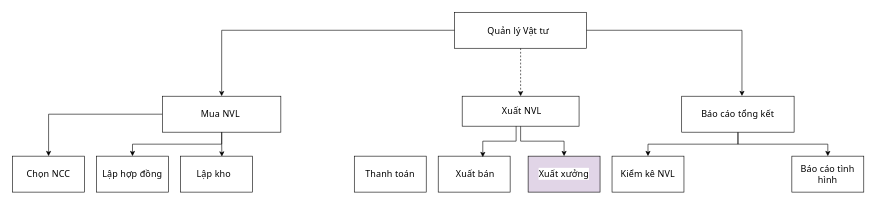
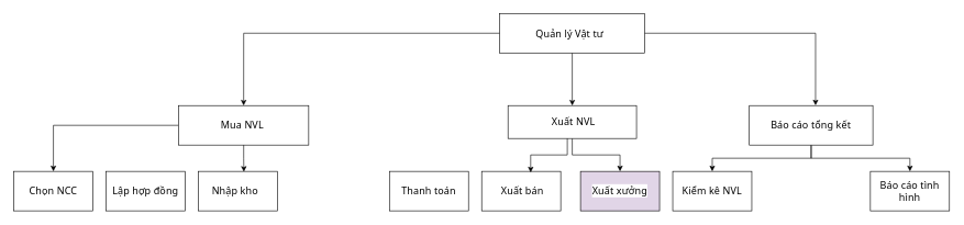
  <mxCell id="0" style=";html=1;" />
  <mxCell id="1" style=";html=1;" parent="0" />
- <mxCell id="2" style="edgeStyle=orthogonalEdgeStyle;rounded=0;orthogonalLoop=1;jettySize=auto;html=1;entryX=0.5;entryY=0;entryDx=0;entryDy=0;dashed=1;" edge="1" parent="1" source="4" target="15"><mxGeometry relative="1" as="geometry" /></mxCell>
+ <mxCell id="2" style="edgeStyle=orthogonalEdgeStyle;rounded=0;orthogonalLoop=1;jettySize=auto;html=1;entryX=0.5;entryY=0;entryDx=0;entryDy=0;" edge="1" parent="1" source="4" target="15"><mxGeometry relative="1" as="geometry" /></mxCell>
  <mxCell id="3" style="edgeStyle=orthogonalEdgeStyle;rounded=0;orthogonalLoop=1;jettySize=auto;html=1;entryX=0.5;entryY=0;entryDx=0;entryDy=0;" edge="1" parent="1" source="4" target="18"><mxGeometry relative="1" as="geometry" /></mxCell>
  <mxCell id="4" value="&lt;span style=&quot;font-family: SegoeuiPc, &amp;quot;Segoe UI&amp;quot;, &amp;quot;San Francisco&amp;quot;, &amp;quot;Helvetica Neue&amp;quot;, Helvetica, &amp;quot;Lucida Grande&amp;quot;, Roboto, Ubuntu, Tahoma, &amp;quot;Microsoft Sans Serif&amp;quot;, Arial, sans-serif; font-size: 15px; letter-spacing: 0.2px; text-align: start; white-space-collapse: preserve; background-color: rgb(255, 255, 255);&quot;&gt;&lt;font style=&quot;color: rgb(0, 0, 0);&quot;&gt;Quản lý Vật tư  &lt;/font&gt;&lt;/span&gt;" style="rounded=0;whiteSpace=wrap;html=1;strokeColor=#000000;" vertex="1" parent="1"><mxGeometry x="757.5" y="20" width="220" height="60" as="geometry" /></mxCell>
  <mxCell id="5" value="&lt;span style=&quot;font-family: SegoeuiPc, &amp;quot;Segoe UI&amp;quot;, &amp;quot;San Francisco&amp;quot;, &amp;quot;Helvetica Neue&amp;quot;, Helvetica, &amp;quot;Lucida Grande&amp;quot;, Roboto, Ubuntu, Tahoma, &amp;quot;Microsoft Sans Serif&amp;quot;, Arial, sans-serif; font-size: 15px; letter-spacing: 0.2px; text-align: start; white-space-collapse: preserve; background-color: rgb(255, 255, 255);&quot;&gt;&lt;font style=&quot;color: rgb(0, 0, 0);&quot;&gt;Báo cáo tình hình&lt;/font&gt;&lt;/span&gt;" style="rounded=0;whiteSpace=wrap;html=1;" vertex="1" parent="1"><mxGeometry x="1320" y="260" width="120" height="60" as="geometry" /></mxCell>
  <mxCell id="6" value="&lt;span style=&quot;font-family: SegoeuiPc, &amp;quot;Segoe UI&amp;quot;, &amp;quot;San Francisco&amp;quot;, &amp;quot;Helvetica Neue&amp;quot;, Helvetica, &amp;quot;Lucida Grande&amp;quot;, Roboto, Ubuntu, Tahoma, &amp;quot;Microsoft Sans Serif&amp;quot;, Arial, sans-serif; font-size: 15px; letter-spacing: 0.2px; text-align: start; white-space-collapse: preserve; background-color: rgb(255, 255, 255);&quot;&gt;&lt;font style=&quot;color: rgb(0, 0, 0);&quot;&gt; Xuất bán&lt;/font&gt;&lt;/span&gt;" style="rounded=0;whiteSpace=wrap;html=1;" vertex="1" parent="1"><mxGeometry x="730" y="260" width="120" height="60" as="geometry" /></mxCell>
- <mxCell id="7" value="&lt;span style=&quot;font-family: SegoeuiPc, &amp;quot;Segoe UI&amp;quot;, &amp;quot;San Francisco&amp;quot;, &amp;quot;Helvetica Neue&amp;quot;, Helvetica, &amp;quot;Lucida Grande&amp;quot;, Roboto, Ubuntu, Tahoma, &amp;quot;Microsoft Sans Serif&amp;quot;, Arial, sans-serif; font-size: 15px; letter-spacing: 0.2px; text-align: start; white-space-collapse: preserve; background-color: rgb(255, 255, 255);&quot;&gt;&lt;font style=&quot;color: rgb(0, 0, 0);&quot;&gt;Lập kho  &lt;/font&gt;&lt;/span&gt;" style="rounded=0;whiteSpace=wrap;html=1;" vertex="1" parent="1"><mxGeometry x="300" y="260" width="120" height="60" as="geometry" /></mxCell>
+ <mxCell id="7" value="&lt;span style=&quot;font-family: SegoeuiPc, &amp;quot;Segoe UI&amp;quot;, &amp;quot;San Francisco&amp;quot;, &amp;quot;Helvetica Neue&amp;quot;, Helvetica, &amp;quot;Lucida Grande&amp;quot;, Roboto, Ubuntu, Tahoma, &amp;quot;Microsoft Sans Serif&amp;quot;, Arial, sans-serif; font-size: 15px; letter-spacing: 0.2px; text-align: start; white-space-collapse: preserve; background-color: rgb(255, 255, 255);&quot;&gt;&lt;font style=&quot;color: rgb(0, 0, 0);&quot;&gt;Nhập kho  &lt;/font&gt;&lt;/span&gt;" style="rounded=0;whiteSpace=wrap;html=1;" vertex="1" parent="1"><mxGeometry x="300" y="260" width="120" height="60" as="geometry" /></mxCell>
  <mxCell id="8" value="&lt;span style=&quot;font-family: SegoeuiPc, &amp;quot;Segoe UI&amp;quot;, &amp;quot;San Francisco&amp;quot;, &amp;quot;Helvetica Neue&amp;quot;, Helvetica, &amp;quot;Lucida Grande&amp;quot;, Roboto, Ubuntu, Tahoma, &amp;quot;Microsoft Sans Serif&amp;quot;, Arial, sans-serif; font-size: 15px; letter-spacing: 0.2px; text-align: start; white-space-collapse: preserve; background-color: rgb(255, 255, 255);&quot;&gt;&lt;font style=&quot;color: rgb(0, 0, 0);&quot;&gt; Thanh toán &lt;/font&gt;&lt;/span&gt;" style="rounded=0;whiteSpace=wrap;html=1;" vertex="1" parent="1"><mxGeometry x="590" y="260" width="120" height="60" as="geometry" /></mxCell>
  <mxCell id="9" value="&lt;span style=&quot;font-family: SegoeuiPc, &amp;quot;Segoe UI&amp;quot;, &amp;quot;San Francisco&amp;quot;, &amp;quot;Helvetica Neue&amp;quot;, Helvetica, &amp;quot;Lucida Grande&amp;quot;, Roboto, Ubuntu, Tahoma, &amp;quot;Microsoft Sans Serif&amp;quot;, Arial, sans-serif; font-size: 15px; letter-spacing: 0.2px; text-align: start; white-space-collapse: preserve; background-color: rgb(255, 255, 255);&quot;&gt;&lt;font style=&quot;color: rgb(0, 0, 0);&quot;&gt;Chọn NCC&lt;/font&gt;&lt;/span&gt;" style="rounded=0;whiteSpace=wrap;html=1;" vertex="1" parent="1"><mxGeometry x="20" y="260" width="120" height="60" as="geometry" /></mxCell>
  <mxCell id="10" value="&lt;span style=&quot;font-family: SegoeuiPc, &amp;quot;Segoe UI&amp;quot;, &amp;quot;San Francisco&amp;quot;, &amp;quot;Helvetica Neue&amp;quot;, Helvetica, &amp;quot;Lucida Grande&amp;quot;, Roboto, Ubuntu, Tahoma, &amp;quot;Microsoft Sans Serif&amp;quot;, Arial, sans-serif; font-size: 15px; letter-spacing: 0.2px; text-align: start; white-space-collapse: preserve; background-color: rgb(255, 255, 255);&quot;&gt;&lt;font style=&quot;color: rgb(0, 0, 0);&quot;&gt;Lập hợp đồng&lt;/font&gt;&lt;/span&gt;" style="rounded=0;whiteSpace=wrap;html=1;" vertex="1" parent="1"><mxGeometry x="160" y="260" width="120" height="60" as="geometry" /></mxCell>
  <mxCell id="11" style="edgeStyle=orthogonalEdgeStyle;rounded=0;orthogonalLoop=1;jettySize=auto;html=1;" edge="1" parent="1" source="13" target="20"><mxGeometry relative="1" as="geometry" /></mxCell>
  <mxCell id="12" style="edgeStyle=orthogonalEdgeStyle;rounded=0;orthogonalLoop=1;jettySize=auto;html=1;" edge="1" parent="1" source="13" target="5"><mxGeometry relative="1" as="geometry" /></mxCell>
  <mxCell id="13" value="&lt;span style=&quot;font-family: SegoeuiPc, &amp;quot;Segoe UI&amp;quot;, &amp;quot;San Francisco&amp;quot;, &amp;quot;Helvetica Neue&amp;quot;, Helvetica, &amp;quot;Lucida Grande&amp;quot;, Roboto, Ubuntu, Tahoma, &amp;quot;Microsoft Sans Serif&amp;quot;, Arial, sans-serif; font-size: 15px; letter-spacing: 0.2px; text-align: start; white-space-collapse: preserve; background-color: rgb(255, 255, 255);&quot;&gt;&lt;font style=&quot;color: rgb(0, 0, 0);&quot;&gt;Báo cáo tổng kết&lt;/font&gt;&lt;/span&gt;" style="rounded=0;whiteSpace=wrap;html=1;" vertex="1" parent="1"><mxGeometry x="1136.25" y="160" width="187.5" height="60" as="geometry" /></mxCell>
  <mxCell id="14" style="edgeStyle=orthogonalEdgeStyle;rounded=0;orthogonalLoop=1;jettySize=auto;html=1;" edge="1" parent="1" source="15" target="19"><mxGeometry relative="1" as="geometry" /></mxCell>
  <mxCell id="15" value="&lt;span style=&quot;font-family: SegoeuiPc, &amp;quot;Segoe UI&amp;quot;, &amp;quot;San Francisco&amp;quot;, &amp;quot;Helvetica Neue&amp;quot;, Helvetica, &amp;quot;Lucida Grande&amp;quot;, Roboto, Ubuntu, Tahoma, &amp;quot;Microsoft Sans Serif&amp;quot;, Arial, sans-serif; font-size: 15px; letter-spacing: 0.2px; text-align: start; white-space-collapse: preserve; background-color: rgb(255, 255, 255);&quot;&gt;&lt;font style=&quot;color: rgb(0, 0, 0);&quot;&gt; Xuất NVL&lt;/font&gt;&lt;/span&gt;" style="rounded=0;whiteSpace=wrap;html=1;" vertex="1" parent="1"><mxGeometry x="770" y="160" width="195" height="50" as="geometry" /></mxCell>
  <mxCell id="16" style="edgeStyle=orthogonalEdgeStyle;rounded=0;orthogonalLoop=1;jettySize=auto;html=1;entryX=0.5;entryY=0;entryDx=0;entryDy=0;" edge="1" parent="1" source="18" target="9"><mxGeometry relative="1" as="geometry" /></mxCell>
- <mxCell id="17" style="edgeStyle=orthogonalEdgeStyle;rounded=0;orthogonalLoop=1;jettySize=auto;html=1;" edge="1" parent="1" source="18" target="10"><mxGeometry relative="1" as="geometry" /></mxCell>
  <mxCell id="18" value="&lt;span style=&quot;font-family: SegoeuiPc, &amp;quot;Segoe UI&amp;quot;, &amp;quot;San Francisco&amp;quot;, &amp;quot;Helvetica Neue&amp;quot;, Helvetica, &amp;quot;Lucida Grande&amp;quot;, Roboto, Ubuntu, Tahoma, &amp;quot;Microsoft Sans Serif&amp;quot;, Arial, sans-serif; font-size: 15px; letter-spacing: 0.2px; text-align: start; white-space-collapse: preserve; background-color: rgb(255, 255, 255);&quot;&gt;&lt;font style=&quot;color: rgb(0, 0, 0);&quot;&gt;Mua NVL &lt;/font&gt;&lt;/span&gt;" style="rounded=0;whiteSpace=wrap;html=1;" vertex="1" parent="1"><mxGeometry x="270" y="160" width="197.5" height="60" as="geometry" /></mxCell>
  <mxCell id="19" value="&lt;span style=&quot;font-family: SegoeuiPc, &amp;quot;Segoe UI&amp;quot;, &amp;quot;San Francisco&amp;quot;, &amp;quot;Helvetica Neue&amp;quot;, Helvetica, &amp;quot;Lucida Grande&amp;quot;, Roboto, Ubuntu, Tahoma, &amp;quot;Microsoft Sans Serif&amp;quot;, Arial, sans-serif; font-size: 15px; letter-spacing: 0.2px; text-align: start; white-space-collapse: preserve; background-color: rgb(255, 255, 255);&quot;&gt;&lt;font style=&quot;color: rgb(0, 0, 0);&quot;&gt;Xuất xưởng&lt;/font&gt;&lt;/span&gt;" style="rounded=0;whiteSpace=wrap;html=1;fillColor=#e1d5e7;" vertex="1" parent="1"><mxGeometry x="880" y="260" width="120" height="60" as="geometry" /></mxCell>
  <mxCell id="20" value="&lt;span style=&quot;font-family: SegoeuiPc, &amp;quot;Segoe UI&amp;quot;, &amp;quot;San Francisco&amp;quot;, &amp;quot;Helvetica Neue&amp;quot;, Helvetica, &amp;quot;Lucida Grande&amp;quot;, Roboto, Ubuntu, Tahoma, &amp;quot;Microsoft Sans Serif&amp;quot;, Arial, sans-serif; font-size: 15px; letter-spacing: 0.2px; text-align: start; white-space-collapse: preserve; background-color: rgb(255, 255, 255);&quot;&gt;&lt;font style=&quot;color: rgb(0, 0, 0);&quot;&gt;Kiểm kê NVL&lt;/font&gt;&lt;/span&gt;" style="rounded=0;whiteSpace=wrap;html=1;" vertex="1" parent="1"><mxGeometry x="1020" y="260" width="120" height="60" as="geometry" /></mxCell>
  <mxCell id="21" style="edgeStyle=orthogonalEdgeStyle;rounded=0;orthogonalLoop=1;jettySize=auto;html=1;entryX=0.536;entryY=-0.005;entryDx=0;entryDy=0;entryPerimeter=0;" edge="1" parent="1" source="4" target="13"><mxGeometry relative="1" as="geometry" /></mxCell>
  <mxCell id="22" style="edgeStyle=orthogonalEdgeStyle;rounded=0;orthogonalLoop=1;jettySize=auto;html=1;entryX=0.62;entryY=0.027;entryDx=0;entryDy=0;entryPerimeter=0;" edge="1" parent="1" source="15" target="6"><mxGeometry relative="1" as="geometry"><Array as="points"><mxPoint x="860" y="235" /><mxPoint x="804" y="235" /></Array></mxGeometry></mxCell>
  <mxCell id="23" style="edgeStyle=orthogonalEdgeStyle;rounded=0;orthogonalLoop=1;jettySize=auto;html=1;entryX=0.576;entryY=0.011;entryDx=0;entryDy=0;entryPerimeter=0;" edge="1" parent="1" source="18" target="7"><mxGeometry relative="1" as="geometry" /></mxCell>
